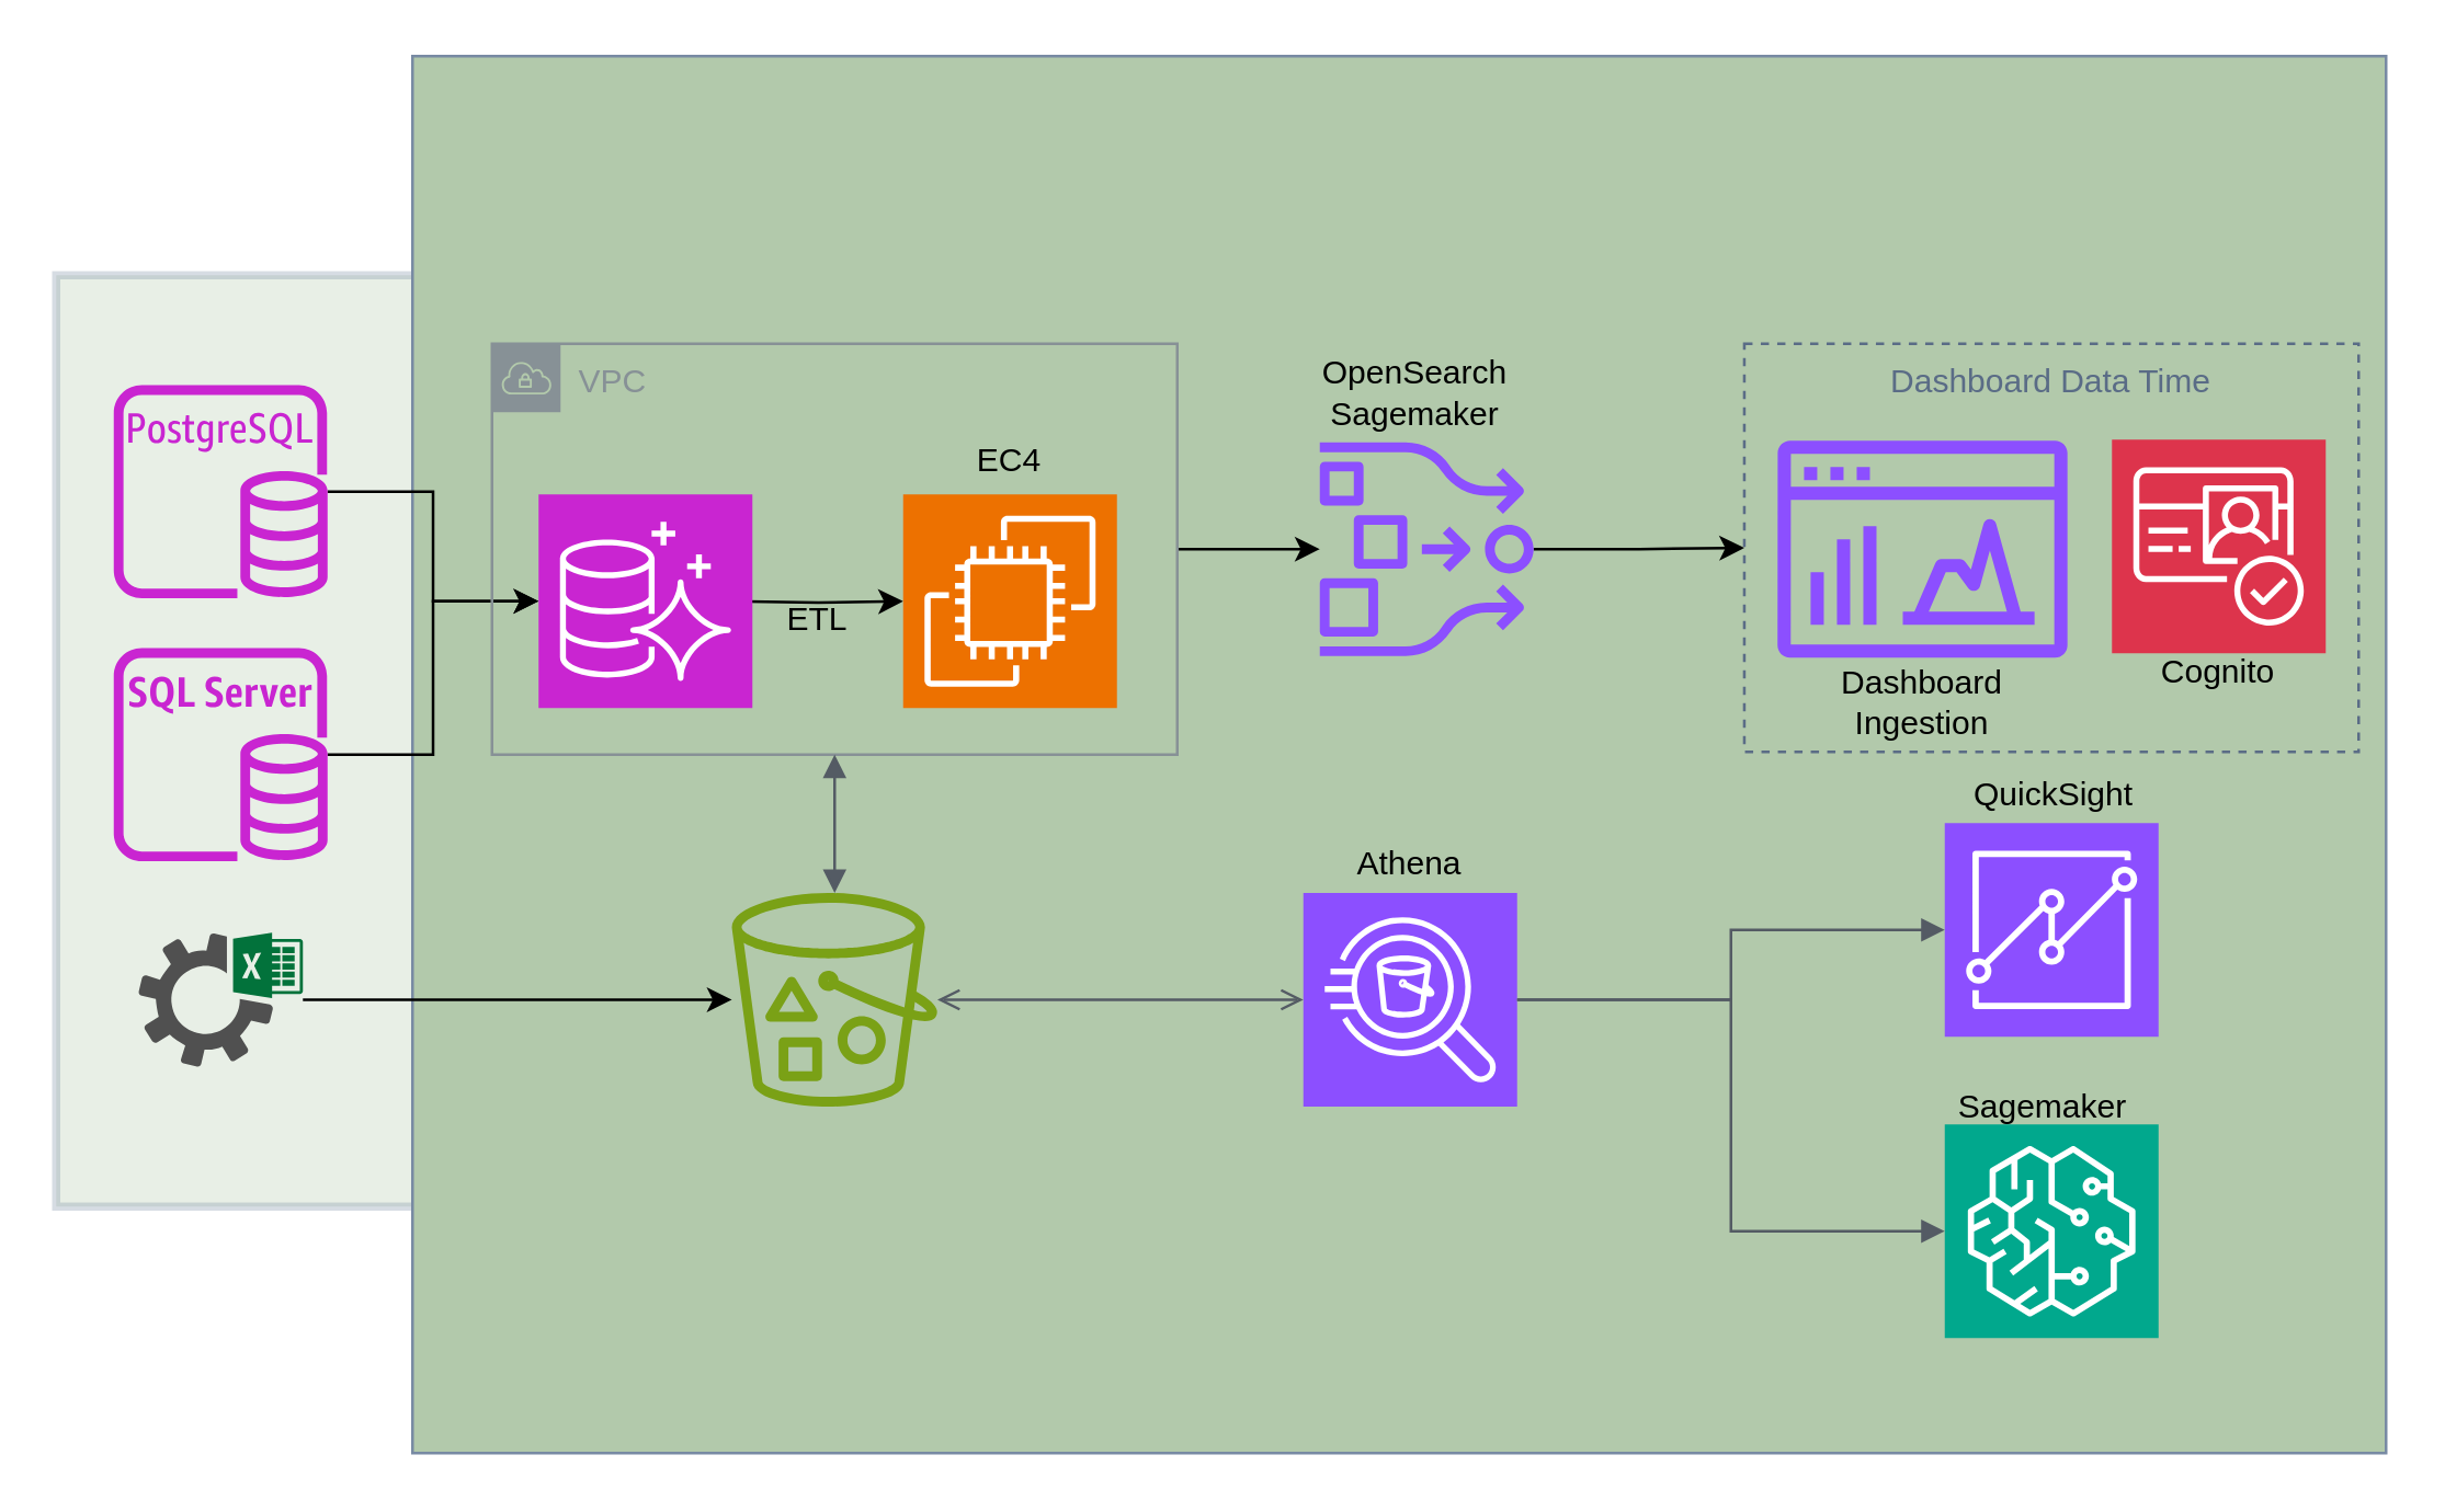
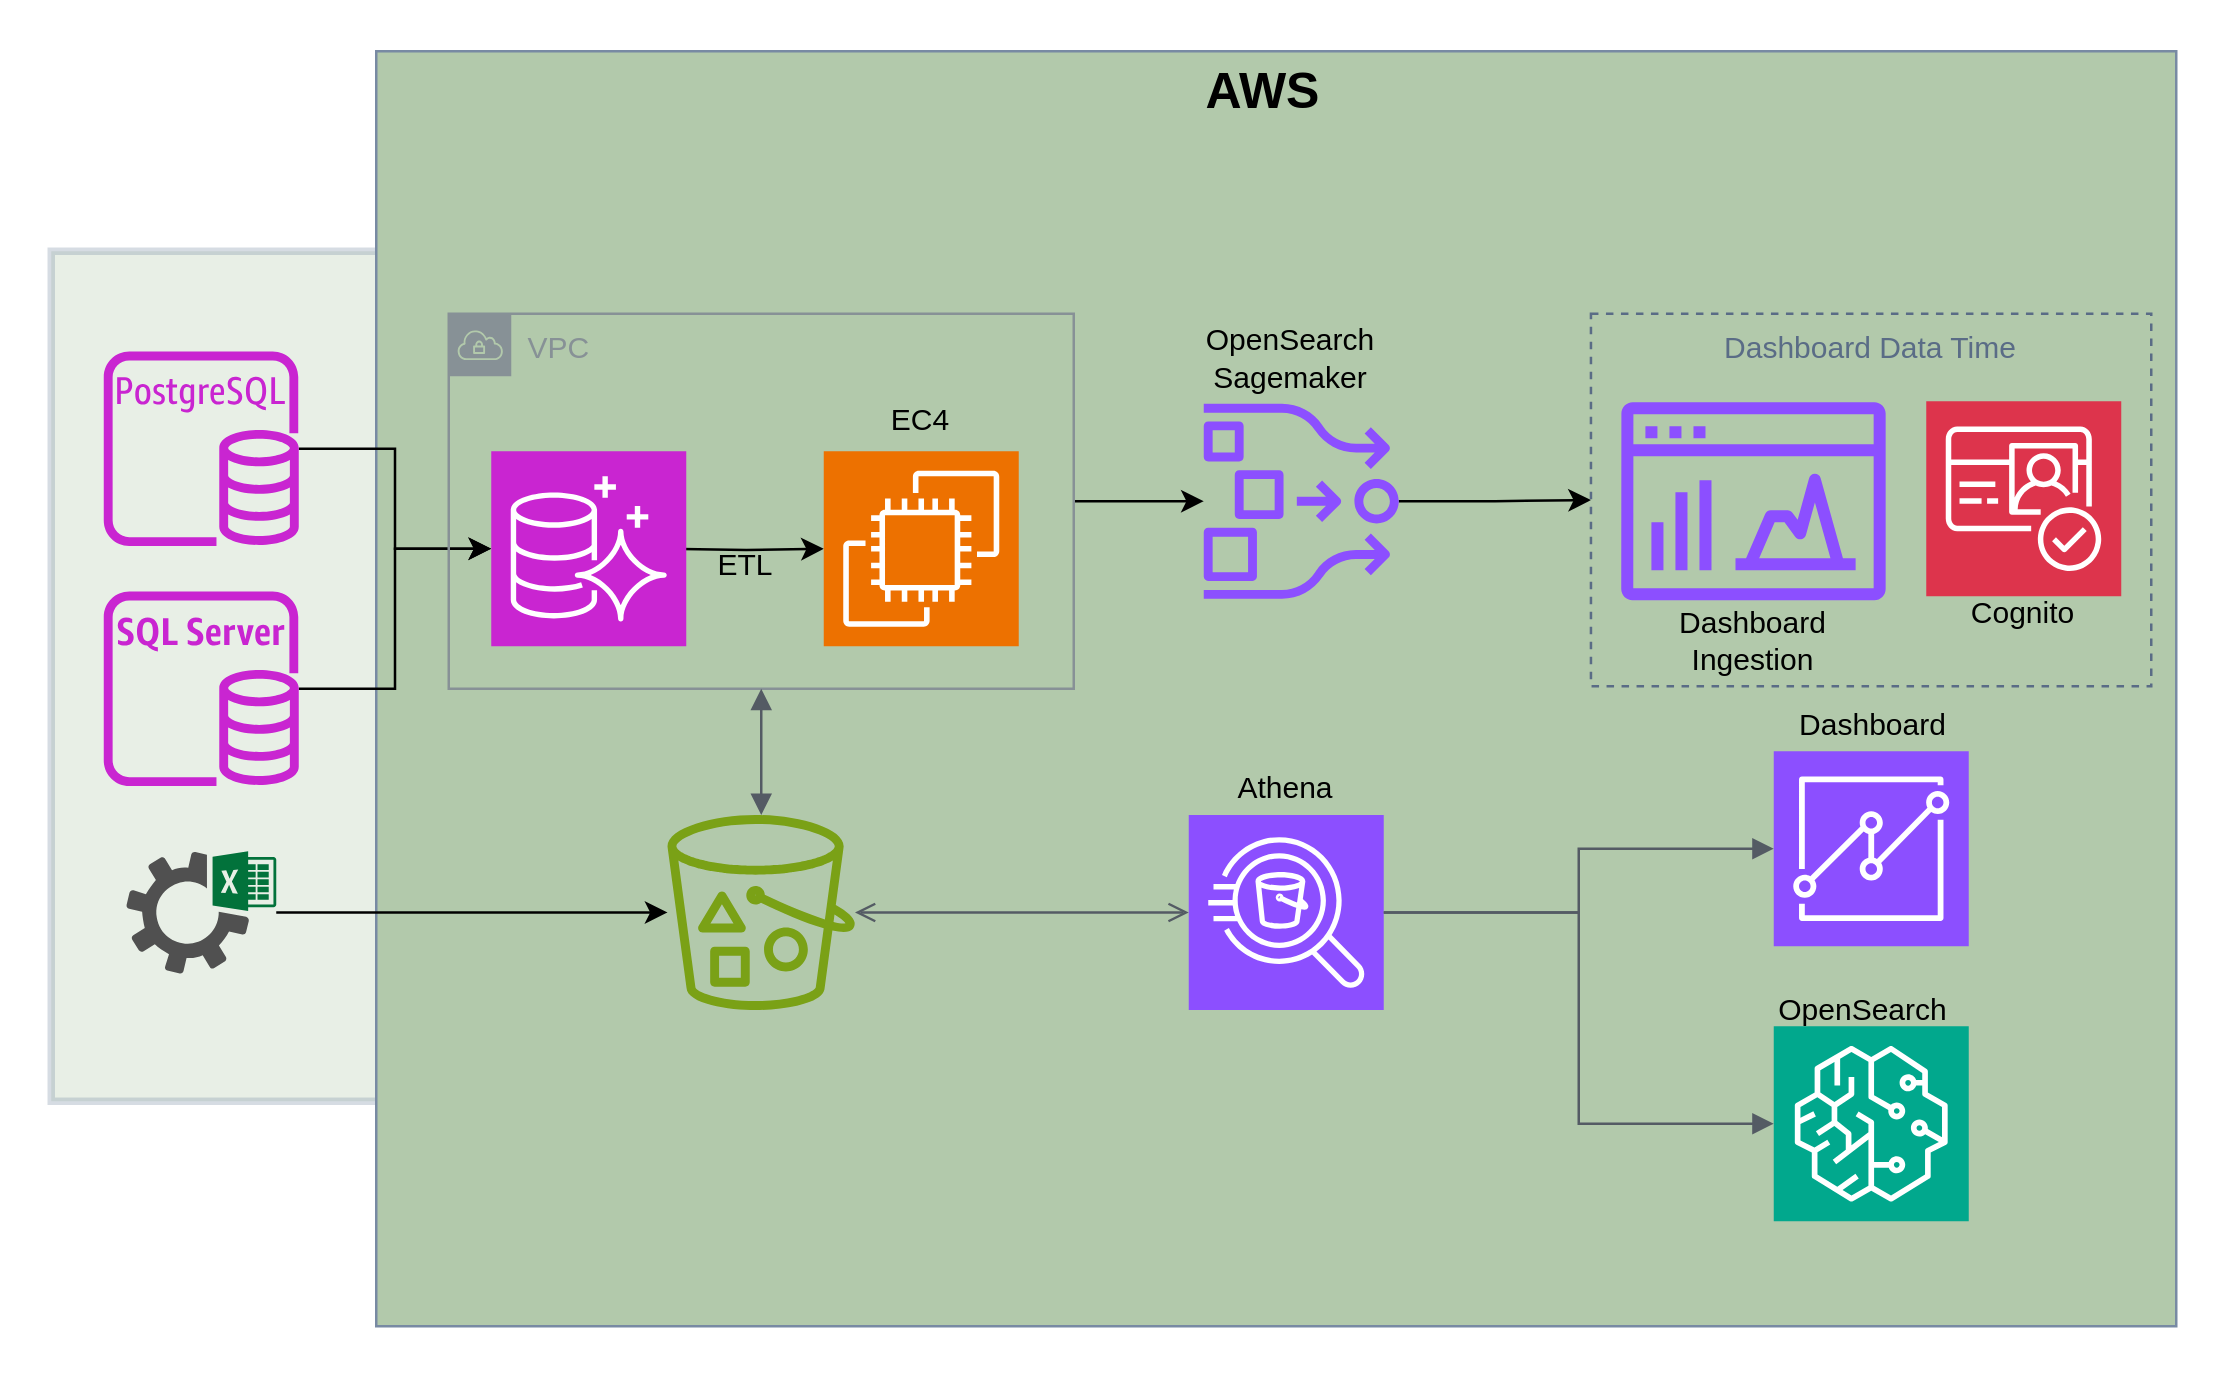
  <mxCell id="0" />
  <mxCell id="1" parent="0" />
  <mxCell id="2" value="" style="rounded=0;whiteSpace=wrap;html=1;shadow=0;glass=0;horizontal=1;strokeWidth=3;perimeterSpacing=4;opacity=30;labelBackgroundColor=none;fillColor=#B2C9AB;strokeColor=#788AA3;fontColor=#46495D;align=center;" vertex="1" parent="1"><mxGeometry y="100" width="160" height="340" as="geometry" x="20" /></mxCell>
  <mxCell id="3" value="" style="rounded=0;whiteSpace=wrap;html=1;labelBackgroundColor=none;fillColor=#B2C9AB;strokeColor=#788AA3;fontColor=#46495D;" vertex="1" parent="1"><mxGeometry x="150" width="720" height="510" as="geometry" y="20" /></mxCell>
+ <mxCell id="4" value="&lt;b&gt;&lt;font style=&quot;font-size: 20px;&quot;&gt;AWS&lt;/font&gt;&lt;/b&gt;" style="text;html=1;align=center;verticalAlign=middle;whiteSpace=wrap;rounded=0;" vertex="1" parent="1"><mxGeometry x="475" width="60" height="30" as="geometry" y="20" /></mxCell>
  <mxCell id="5" value="" style="edgeStyle=orthogonalEdgeStyle;rounded=0;orthogonalLoop=1;jettySize=auto;html=1;entryX=0;entryY=0.5;entryDx=0;entryDy=0;entryPerimeter=0;" edge="1" parent="1" source="6" target="36"><mxGeometry relative="1" as="geometry"><mxPoint x="194" y="219" as="targetPoint" /></mxGeometry></mxCell>
  <mxCell id="6" value="" style="sketch=0;outlineConnect=0;fontColor=#232F3E;gradientColor=none;fillColor=#C925D1;strokeColor=none;dashed=0;verticalLabelPosition=bottom;verticalAlign=top;align=center;html=1;fontSize=12;fontStyle=0;aspect=fixed;pointerEvents=1;shape=mxgraph.aws4.rds_postgresql_instance;" vertex="1" parent="1"><mxGeometry x="41" y="140" width="78" height="78" as="geometry" /></mxCell>
  <mxCell id="7" value="" style="edgeStyle=orthogonalEdgeStyle;rounded=0;orthogonalLoop=1;jettySize=auto;html=1;" edge="1" parent="1" source="8" target="36"><mxGeometry relative="1" as="geometry"><mxPoint x="194" y="219" as="targetPoint" /></mxGeometry></mxCell>
  <mxCell id="8" value="" style="sketch=0;outlineConnect=0;fontColor=#232F3E;gradientColor=none;fillColor=#C925D1;strokeColor=none;dashed=0;verticalLabelPosition=bottom;verticalAlign=top;align=center;html=1;fontSize=12;fontStyle=0;aspect=fixed;pointerEvents=1;shape=mxgraph.aws4.rds_sql_server_instance;" vertex="1" parent="1"><mxGeometry x="41" y="236" width="78" height="78" as="geometry" /></mxCell>
  <mxCell id="9" value="" style="edgeStyle=orthogonalEdgeStyle;rounded=0;orthogonalLoop=1;jettySize=auto;html=1;" edge="1" parent="1" source="10" target="15"><mxGeometry relative="1" as="geometry" /></mxCell>
  <mxCell id="10" value="" style="sketch=0;pointerEvents=1;shadow=0;dashed=0;html=1;strokeColor=none;fillColor=#505050;labelPosition=center;verticalLabelPosition=bottom;verticalAlign=top;outlineConnect=0;align=center;shape=mxgraph.office.services.excel_services;" vertex="1" parent="1"><mxGeometry x="50" y="340" width="60" height="49" as="geometry" /></mxCell>
  <mxCell id="11" value="" style="edgeStyle=orthogonalEdgeStyle;rounded=0;orthogonalLoop=1;jettySize=auto;html=1;" edge="1" parent="1" target="12"><mxGeometry relative="1" as="geometry"><mxPoint x="266" y="219" as="sourcePoint" /></mxGeometry></mxCell>
  <mxCell id="12" value="" style="sketch=0;points=[[0,0,0],[0.25,0,0],[0.5,0,0],[0.75,0,0],[1,0,0],[0,1,0],[0.25,1,0],[0.5,1,0],[0.75,1,0],[1,1,0],[0,0.25,0],[0,0.5,0],[0,0.75,0],[1,0.25,0],[1,0.5,0],[1,0.75,0]];outlineConnect=0;fontColor=#232F3E;fillColor=#ED7100;strokeColor=#ffffff;dashed=0;verticalLabelPosition=bottom;verticalAlign=top;align=center;html=1;fontSize=12;fontStyle=0;aspect=fixed;shape=mxgraph.aws4.resourceIcon;resIcon=mxgraph.aws4.ec2;" vertex="1" parent="1"><mxGeometry x="329" y="180" width="78" height="78" as="geometry" /></mxCell>
  <mxCell id="13" value="" style="edgeStyle=orthogonalEdgeStyle;rounded=0;orthogonalLoop=1;jettySize=auto;html=1;" edge="1" parent="1" source="14" target="18"><mxGeometry relative="1" as="geometry" /></mxCell>
  <mxCell id="14" value="VPC" style="sketch=0;outlineConnect=0;gradientColor=none;html=1;whiteSpace=wrap;fontSize=12;fontStyle=0;shape=mxgraph.aws4.group;grIcon=mxgraph.aws4.group_vpc;strokeColor=#879196;fillColor=none;verticalAlign=top;align=left;spacingLeft=30;fontColor=#879196;dashed=0;" vertex="1" parent="1"><mxGeometry x="179" y="125" width="250" height="150" as="geometry" /></mxCell>
  <mxCell id="15" value="" style="sketch=0;outlineConnect=0;fontColor=#232F3E;gradientColor=none;fillColor=#7AA116;strokeColor=none;dashed=0;verticalLabelPosition=bottom;verticalAlign=top;align=center;html=1;fontSize=12;fontStyle=0;aspect=fixed;pointerEvents=1;shape=mxgraph.aws4.bucket_with_objects;" vertex="1" parent="1"><mxGeometry x="266.5" y="325.5" width="75" height="78" as="geometry" /></mxCell>
  <mxCell id="16" value="" style="edgeStyle=orthogonalEdgeStyle;html=1;endArrow=block;elbow=vertical;startArrow=block;startFill=1;endFill=1;strokeColor=#545B64;rounded=0;" edge="1" parent="1" source="15" target="14"><mxGeometry width="100" relative="1" as="geometry"><mxPoint x="440" y="220" as="sourcePoint" /><mxPoint x="540" y="220" as="targetPoint" /></mxGeometry></mxCell>
  <mxCell id="17" value="" style="edgeStyle=orthogonalEdgeStyle;rounded=0;orthogonalLoop=1;jettySize=auto;html=1;" edge="1" parent="1" source="18" target="21"><mxGeometry relative="1" as="geometry" /></mxCell>
  <mxCell id="18" value="" style="sketch=0;outlineConnect=0;fontColor=#232F3E;gradientColor=none;fillColor=#8C4FFF;strokeColor=default;dashed=0;verticalLabelPosition=bottom;verticalAlign=top;align=center;html=1;fontSize=12;fontStyle=0;aspect=fixed;pointerEvents=1;shape=mxgraph.aws4.opensearch_ingestion;portConstraintRotation=0;strokeWidth=9;" vertex="1" parent="1"><mxGeometry x="481" y="161" width="78" height="78" as="geometry" /></mxCell>
  <mxCell id="19" value="" style="sketch=0;outlineConnect=0;fontColor=#232F3E;gradientColor=none;fillColor=#8C4FFF;strokeColor=none;dashed=0;verticalLabelPosition=bottom;verticalAlign=top;align=center;html=1;fontSize=12;fontStyle=0;aspect=fixed;pointerEvents=1;shape=mxgraph.aws4.opensearch_dashboards;" vertex="1" parent="1"><mxGeometry x="648" y="160" width="105.76" height="80" as="geometry" /></mxCell>
  <mxCell id="20" value="" style="sketch=0;points=[[0,0,0],[0.25,0,0],[0.5,0,0],[0.75,0,0],[1,0,0],[0,1,0],[0.25,1,0],[0.5,1,0],[0.75,1,0],[1,1,0],[0,0.25,0],[0,0.5,0],[0,0.75,0],[1,0.25,0],[1,0.5,0],[1,0.75,0]];outlineConnect=0;fontColor=#232F3E;fillColor=#DD344C;strokeColor=#ffffff;dashed=0;verticalLabelPosition=bottom;verticalAlign=top;align=center;html=1;fontSize=12;fontStyle=0;aspect=fixed;shape=mxgraph.aws4.resourceIcon;resIcon=mxgraph.aws4.cognito;" vertex="1" parent="1"><mxGeometry x="770" y="160" width="78" height="78" as="geometry" /></mxCell>
  <mxCell id="21" value="Dashboard Data Time" style="fillColor=none;strokeColor=#5A6C86;dashed=1;verticalAlign=top;fontStyle=0;fontColor=#5A6C86;whiteSpace=wrap;html=1;" vertex="1" parent="1"><mxGeometry x="635.88" y="125" width="224.12" height="149" as="geometry" /></mxCell>
  <mxCell id="22" value="" style="sketch=0;points=[[0,0,0],[0.25,0,0],[0.5,0,0],[0.75,0,0],[1,0,0],[0,1,0],[0.25,1,0],[0.5,1,0],[0.75,1,0],[1,1,0],[0,0.25,0],[0,0.5,0],[0,0.75,0],[1,0.25,0],[1,0.5,0],[1,0.75,0]];outlineConnect=0;fontColor=#232F3E;fillColor=#8C4FFF;strokeColor=#ffffff;dashed=0;verticalLabelPosition=bottom;verticalAlign=top;align=center;html=1;fontSize=12;fontStyle=0;aspect=fixed;shape=mxgraph.aws4.resourceIcon;resIcon=mxgraph.aws4.athena;" vertex="1" parent="1"><mxGeometry x="475" y="325.5" width="78" height="78" as="geometry" /></mxCell>
  <mxCell id="23" value="" style="edgeStyle=orthogonalEdgeStyle;htmDepartman barl=1;endArrow=open;elbow=vertical;startArrow=open;startFill=0;endFill=0;strokeColor=#545B64;rounded=0;entryX=0;entryY=0.5;entryDx=0;entryDy=0;entryPerimeter=0;" edge="1" parent="1" source="15" target="22"><mxGeometry width="100" relative="1" as="geometry"><mxPoint x="450" y="300" as="sourcePoint" /><mxPoint x="550" y="300" as="targetPoint" /></mxGeometry></mxCell>
  <mxCell id="24" value="" style="sketch=0;points=[[0,0,0],[0.25,0,0],[0.5,0,0],[0.75,0,0],[1,0,0],[0,1,0],[0.25,1,0],[0.5,1,0],[0.75,1,0],[1,1,0],[0,0.25,0],[0,0.5,0],[0,0.75,0],[1,0.25,0],[1,0.5,0],[1,0.75,0]];outlineConnect=0;fontColor=#232F3E;fillColor=#8C4FFF;strokeColor=#ffffff;dashed=0;verticalLabelPosition=bottom;verticalAlign=top;align=center;html=1;fontSize=12;fontStyle=0;aspect=fixed;shape=mxgraph.aws4.resourceIcon;resIcon=mxgraph.aws4.quicksight;" vertex="1" parent="1"><mxGeometry x="709" y="300" width="78" height="78" as="geometry" /></mxCell>
  <mxCell id="25" value="" style="sketch=0;points=[[0,0,0],[0.25,0,0],[0.5,0,0],[0.75,0,0],[1,0,0],[0,1,0],[0.25,1,0],[0.5,1,0],[0.75,1,0],[1,1,0],[0,0.25,0],[0,0.5,0],[0,0.75,0],[1,0.25,0],[1,0.5,0],[1,0.75,0]];outlineConnect=0;fontColor=#232F3E;fillColor=#01A88D;strokeColor=#ffffff;dashed=0;verticalLabelPosition=bottom;verticalAlign=top;align=center;html=1;fontSize=12;fontStyle=0;aspect=fixed;shape=mxgraph.aws4.resourceIcon;resIcon=mxgraph.aws4.sagemaker;" vertex="1" parent="1"><mxGeometry x="709" y="410" width="78" height="78" as="geometry" /></mxCell>
  <mxCell id="26" value="" style="edgeStyle=orthogonalEdgeStyle;html=1;endArrow=block;elbow=vertical;startArrow=none;endFill=1;strokeColor=#545B64;rounded=0;exitX=1;exitY=0.5;exitDx=0;exitDy=0;exitPerimeter=0;" edge="1" parent="1" source="22" target="24"><mxGeometry width="100" relative="1" as="geometry"><mxPoint x="568" y="364" as="sourcePoint" /><mxPoint x="668" y="364" as="targetPoint" /></mxGeometry></mxCell>
  <mxCell id="27" value="" style="edgeStyle=orthogonalEdgeStyle;html=1;endArrow=block;elbow=vertical;startArrow=none;endFill=1;strokeColor=#545B64;rounded=0;entryX=0;entryY=0.5;entryDx=0;entryDy=0;entryPerimeter=0;" edge="1" parent="1" source="22" target="25"><mxGeometry width="100" relative="1" as="geometry"><mxPoint x="450" y="300" as="sourcePoint" /><mxPoint x="550" y="300" as="targetPoint" /></mxGeometry></mxCell>
  <mxCell id="28" value="EC4" style="text;html=1;align=center;verticalAlign=middle;whiteSpace=wrap;rounded=0;" vertex="1" parent="1"><mxGeometry x="338" y="153" width="60" height="30" as="geometry" /></mxCell>
  <mxCell id="29" value="ETL" style="text;html=1;align=center;verticalAlign=middle;whiteSpace=wrap;rounded=0;" vertex="1" parent="1"><mxGeometry x="268" y="211" width="60" height="30" as="geometry" /></mxCell>
  <mxCell id="30" value="OpenSearch Sagemaker" style="text;html=1;align=center;verticalAlign=middle;whiteSpace=wrap;rounded=0;" vertex="1" parent="1"><mxGeometry x="486" y="128" width="60" height="30" as="geometry" /></mxCell>
  <mxCell id="31" value="Dashboard Ingestion" style="text;html=1;align=center;verticalAlign=middle;whiteSpace=wrap;rounded=0;" vertex="1" parent="1"><mxGeometry x="670.88" y="241" width="60" height="30" as="geometry" /></mxCell>
  <mxCell id="32" value="Cognito" style="text;html=1;align=center;verticalAlign=middle;whiteSpace=wrap;rounded=0;" vertex="1" parent="1"><mxGeometry x="779" y="229.5" width="60" height="30" as="geometry" /></mxCell>
  <mxCell id="33" value="Athena" style="text;html=1;align=center;verticalAlign=middle;whiteSpace=wrap;rounded=0;" vertex="1" parent="1"><mxGeometry x="484" y="300" width="60" height="30" as="geometry" /></mxCell>
- <mxCell id="34" value="QuickSight" style="text;html=1;align=center;verticalAlign=middle;whiteSpace=wrap;rounded=0;" vertex="1" parent="1"><mxGeometry x="719" y="275" width="60" height="30" as="geometry" /></mxCell>
- <mxCell id="35" value="Sagemaker" style="text;html=1;align=center;verticalAlign=middle;whiteSpace=wrap;rounded=0;" vertex="1" parent="1"><mxGeometry x="700" y="389" width="90" height="30" as="geometry" /></mxCell>
+ <mxCell id="34" value="Dashboard" style="text;html=1;align=center;verticalAlign=middle;whiteSpace=wrap;rounded=0;" vertex="1" parent="1"><mxGeometry x="719" y="275" width="60" height="30" as="geometry" /></mxCell>
+ <mxCell id="35" value="OpenSearch" style="text;html=1;align=center;verticalAlign=middle;whiteSpace=wrap;rounded=0;" vertex="1" parent="1"><mxGeometry x="700" y="389" width="90" height="30" as="geometry" /></mxCell>
  <mxCell id="36" value="" style="sketch=0;points=[[0,0,0],[0.25,0,0],[0.5,0,0],[0.75,0,0],[1,0,0],[0,1,0],[0.25,1,0],[0.5,1,0],[0.75,1,0],[1,1,0],[0,0.25,0],[0,0.5,0],[0,0.75,0],[1,0.25,0],[1,0.5,0],[1,0.75,0]];outlineConnect=0;fontColor=#232F3E;fillColor=#C925D1;strokeColor=#ffffff;dashed=0;verticalLabelPosition=bottom;verticalAlign=top;align=center;html=1;fontSize=12;fontStyle=0;aspect=fixed;shape=mxgraph.aws4.resourceIcon;resIcon=mxgraph.aws4.aurora;" vertex="1" parent="1"><mxGeometry x="196" y="180" width="78" height="78" as="geometry" /></mxCell>
